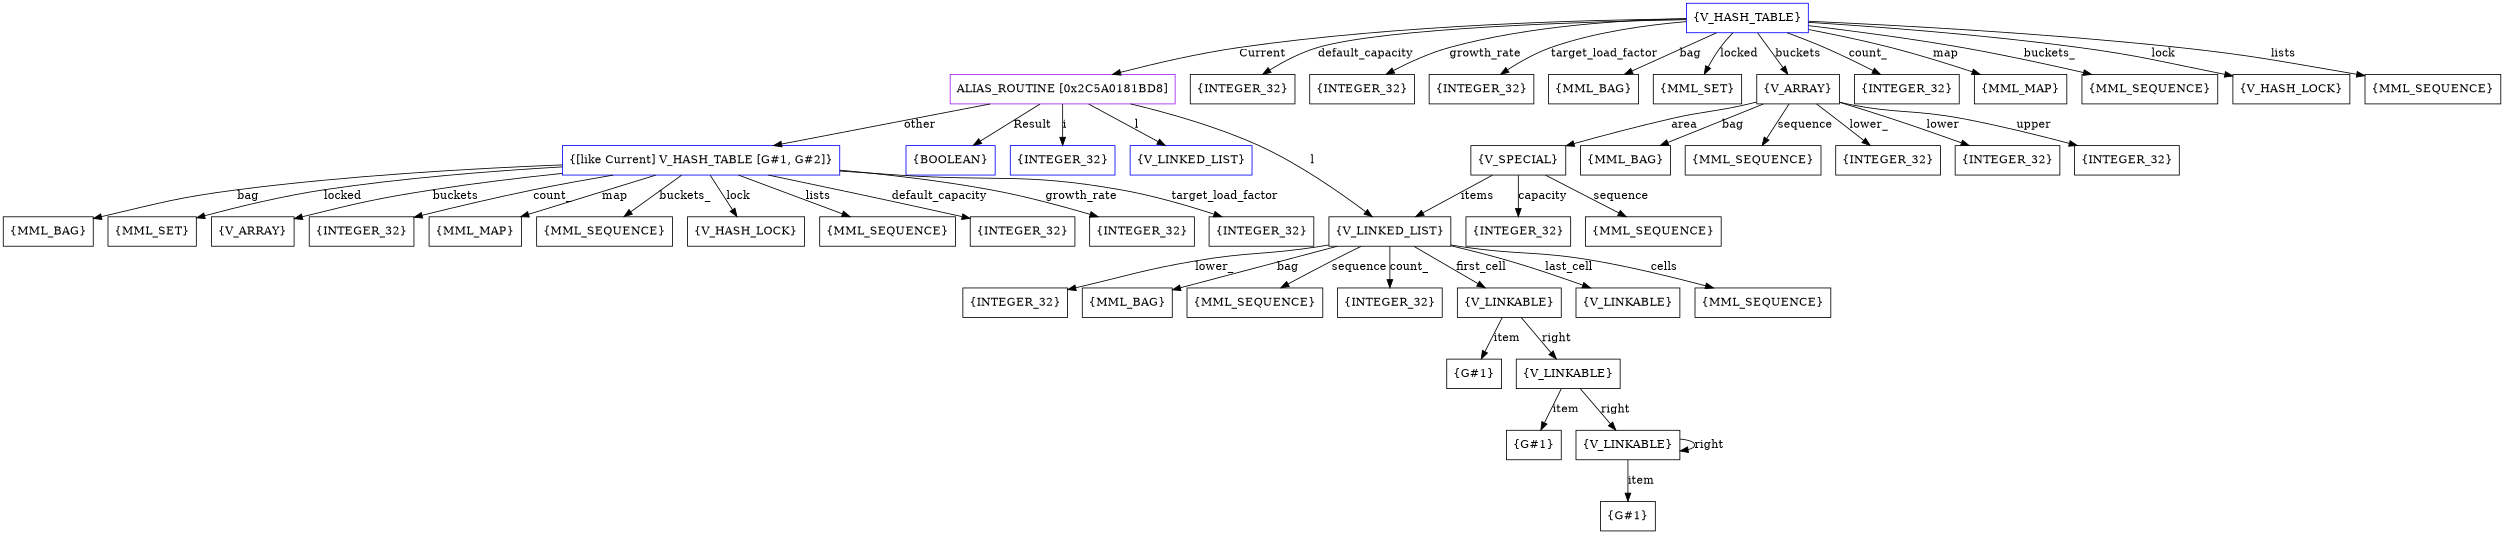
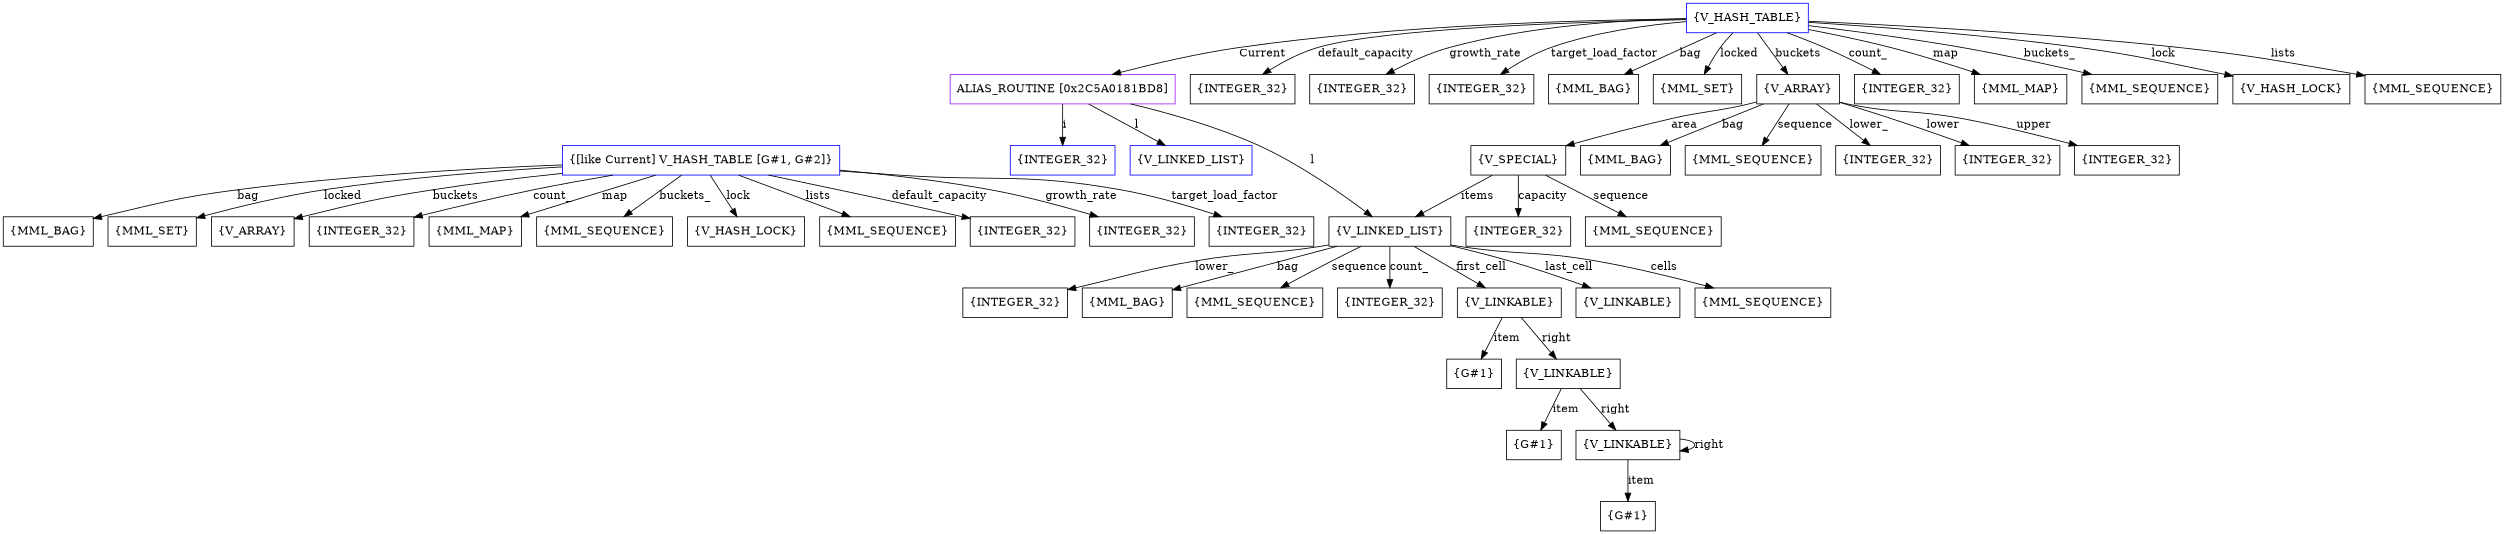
  digraph {
    node [shape=box]
    n1 [color=purple label=<ALIAS_ROUTINE [0x2C5A0181BD8]>]
    n2 [label=<{V_LINKED_LIST}>]
    n3 [color=blue label=<{[like Current] V_HASH_TABLE [G#1, G#2]}>]
-   n4 [color=blue label=<{BOOLEAN}>]
    n5 [color=blue label=<{INTEGER_32}>]
    n6 [color=blue label=<{V_LINKED_LIST}>]
    n7 [color=blue label=<{V_HASH_TABLE}>]
    n8 [label=<{INTEGER_32}>]
    n9 [label=<{INTEGER_32}>]
    n10 [label=<{INTEGER_32}>]
    n11 [label=<{MML_BAG}>]
    n12 [label=<{MML_SET}>]
    n13 [label=<{V_ARRAY}>]
    n14 [label=<{INTEGER_32}>]
    n15 [label=<{MML_MAP}>]
    n16 [label=<{MML_SEQUENCE}>]
    n17 [label=<{V_HASH_LOCK}>]
    n18 [label=<{MML_SEQUENCE}>]
    n19 [label=<{INTEGER_32}>]
    n20 [label=<{MML_BAG}>]
    n21 [label=<{MML_SEQUENCE}>]
    n22 [label=<{INTEGER_32}>]
    n23 [label=<{V_LINKABLE}>]
    n24 [label=<{V_LINKABLE}>]
    n25 [label=<{MML_SEQUENCE}>]
    n26 [label=<{INTEGER_32}>]
    n27 [label=<{INTEGER_32}>]
    n28 [label=<{INTEGER_32}>]
    n29 [label=<{MML_BAG}>]
    n30 [label=<{MML_SET}>]
    n31 [label=<{V_ARRAY}>]
    n32 [label=<{INTEGER_32}>]
    n33 [label=<{MML_MAP}>]
    n34 [label=<{MML_SEQUENCE}>]
    n35 [label=<{V_HASH_LOCK}>]
    n36 [label=<{MML_SEQUENCE}>]
    n37 [label=<{MML_BAG}>]
    n38 [label=<{MML_SEQUENCE}>]
    n39 [label=<{INTEGER_32}>]
    n40 [label=<{INTEGER_32}>]
    n41 [label=<{INTEGER_32}>]
    n42 [label=<{V_SPECIAL}>]
    n43 [label=<{INTEGER_32}>]
    n44 [label=<{MML_SEQUENCE}>]
    n45 [label=<{G#1}>]
    n46 [label=<{V_LINKABLE}>]
    n47 [label=<{G#1}>]
    n48 [label=<{V_LINKABLE}>]
    n49 [label=<{G#1}>]
    n1 -> n2 [label=<l>]
-   n1 -> n3 [label=<other>]
-   n1 -> n4 [label=<Result>]
    n1 -> n5 [label=<i>]
    n1 -> n6 [label=<l>]
    n2 -> n19 [label=<lower_>]
    n2 -> n20 [label=<bag>]
    n2 -> n21 [label=<sequence>]
    n2 -> n22 [label=<count_>]
    n2 -> n23 [label=<first_cell>]
    n2 -> n24 [label=<last_cell>]
    n2 -> n25 [label=<cells>]
    n3 -> n26 [label=<default_capacity>]
    n3 -> n27 [label=<growth_rate>]
    n3 -> n28 [label=<target_load_factor>]
    n3 -> n29 [label=<bag>]
    n3 -> n30 [label=<locked>]
    n3 -> n31 [label=<buckets>]
    n3 -> n32 [label=<count_>]
    n3 -> n33 [label=<map>]
    n3 -> n34 [label=<buckets_>]
    n3 -> n35 [label=<lock>]
    n3 -> n36 [label=<lists>]
    n7 -> n1 [label=<Current>]
    n7 -> n8 [label=<default_capacity>]
    n7 -> n9 [label=<growth_rate>]
    n7 -> n10 [label=<target_load_factor>]
    n7 -> n11 [label=<bag>]
    n7 -> n12 [label=<locked>]
    n7 -> n13 [label=<buckets>]
    n7 -> n14 [label=<count_>]
    n7 -> n15 [label=<map>]
    n7 -> n16 [label=<buckets_>]
    n7 -> n17 [label=<lock>]
    n7 -> n18 [label=<lists>]
    n13 -> n37 [label=<bag>]
    n13 -> n38 [label=<sequence>]
    n13 -> n39 [label=<lower_>]
    n13 -> n40 [label=<lower>]
    n13 -> n41 [label=<upper>]
    n13 -> n42 [label=<area>]
    n23 -> n45 [label=<item>]
    n23 -> n46 [label=<right>]
    n42 -> n2 [label=<items>]
    n42 -> n43 [label=<capacity>]
    n42 -> n44 [label=<sequence>]
    n46 -> n47 [label=<item>]
    n46 -> n48 [label=<right>]
    n48 -> n48 [label=<right>]
    n48 -> n49 [label=<item>]
  }
